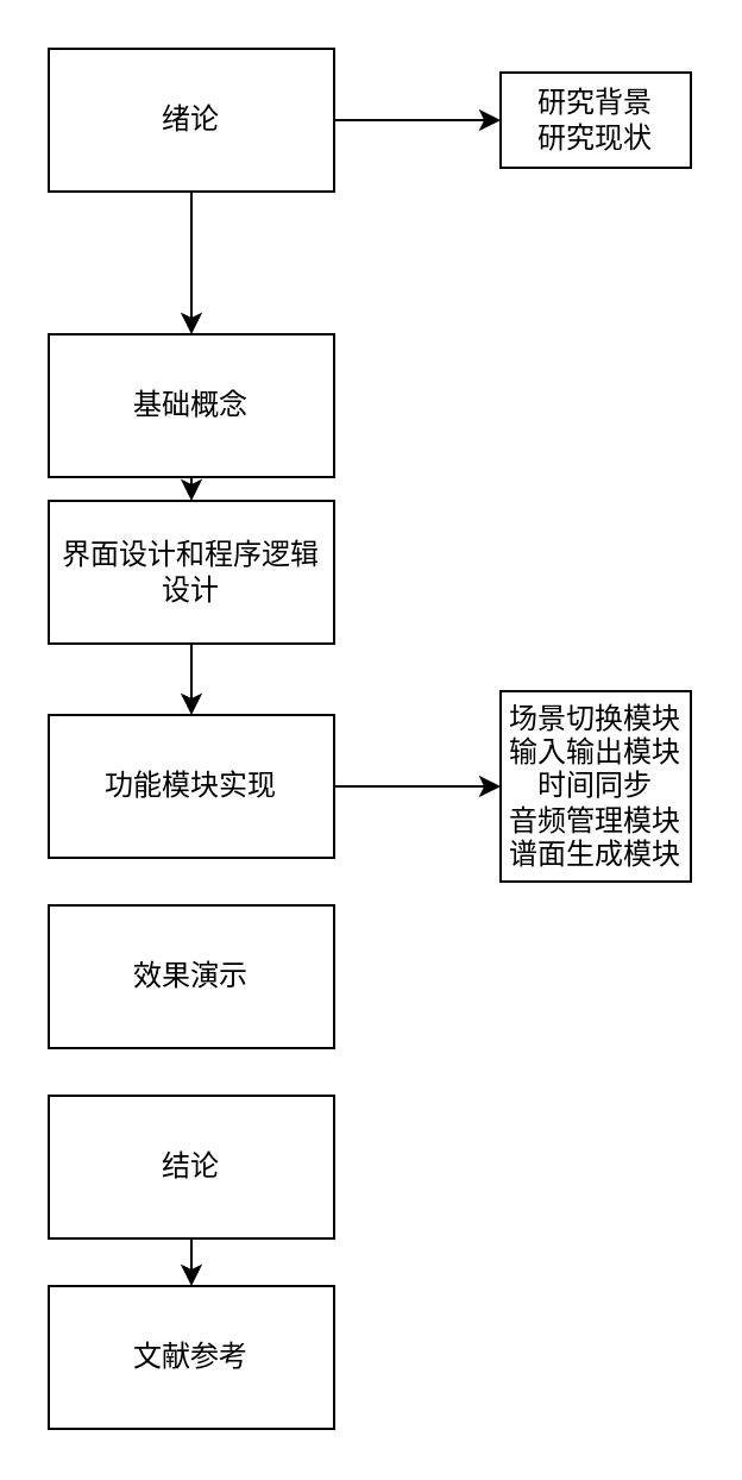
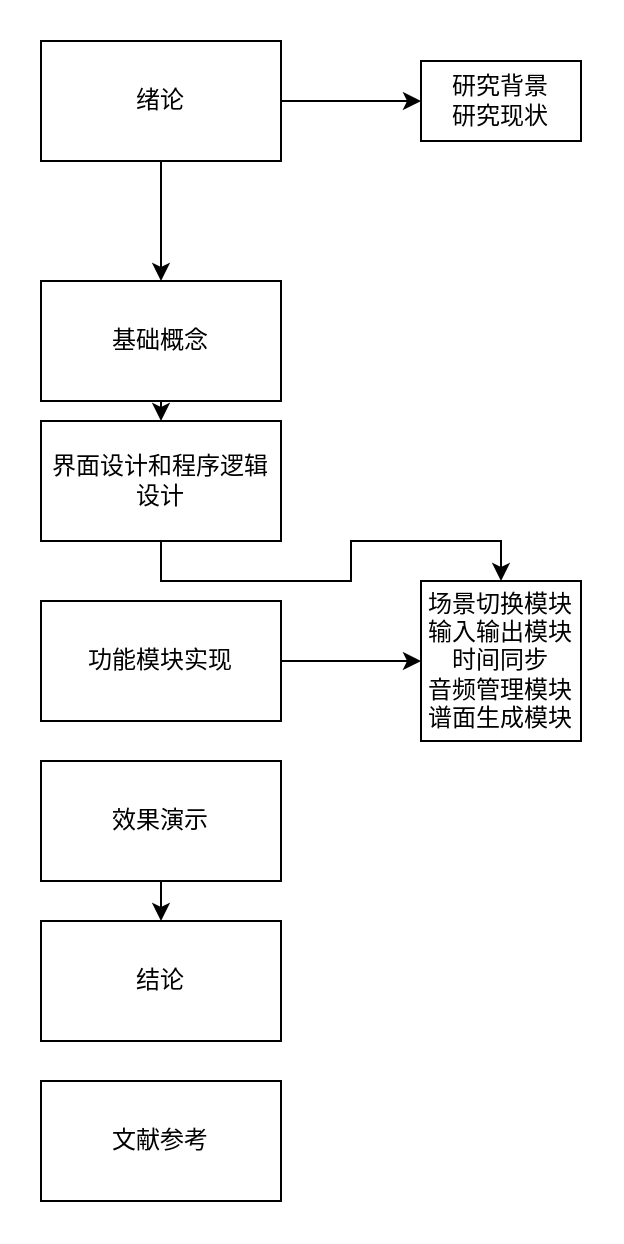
  <mxCell id="0" />
  <mxCell id="1" parent="0" />
  <mxCell id="2" style="edgeStyle=orthogonalEdgeStyle;rounded=0;orthogonalLoop=1;jettySize=auto;html=1;exitX=0.5;exitY=1;exitDx=0;exitDy=0;entryX=0.5;entryY=0;entryDx=0;entryDy=0;" edge="1" parent="1" source="4" target="6"><mxGeometry relative="1" as="geometry" /></mxCell>
  <mxCell id="3" style="edgeStyle=orthogonalEdgeStyle;rounded=0;orthogonalLoop=1;jettySize=auto;html=1;exitX=1;exitY=0.5;exitDx=0;exitDy=0;entryX=0;entryY=0.5;entryDx=0;entryDy=0;" edge="1" parent="1" source="4" target="16"><mxGeometry relative="1" as="geometry" /></mxCell>
  <mxCell id="4" value="绪论" style="rounded=0;whiteSpace=wrap;html=1;" vertex="1" parent="1"><mxGeometry x="20" y="20" width="120" height="60" as="geometry" /></mxCell>
  <mxCell id="5" style="edgeStyle=orthogonalEdgeStyle;rounded=0;orthogonalLoop=1;jettySize=auto;html=1;exitX=0.5;exitY=1;exitDx=0;exitDy=0;entryX=0.5;entryY=0;entryDx=0;entryDy=0;" edge="1" parent="1" source="6" target="8"><mxGeometry relative="1" as="geometry" /></mxCell>
  <mxCell id="6" value="基础概念" style="rounded=0;whiteSpace=wrap;html=1;" vertex="1" parent="1"><mxGeometry x="20" y="140" width="120" height="60" as="geometry" /></mxCell>
- <mxCell id="7" style="edgeStyle=orthogonalEdgeStyle;rounded=0;orthogonalLoop=1;jettySize=auto;html=1;exitX=0.5;exitY=1;exitDx=0;exitDy=0;entryX=0.5;entryY=0;entryDx=0;entryDy=0;" edge="1" parent="1" source="8" target="10"><mxGeometry relative="1" as="geometry" /></mxCell>
+ <mxCell id="7" style="edgeStyle=orthogonalEdgeStyle;rounded=0;orthogonalLoop=1;jettySize=auto;html=1;exitX=0.5;exitY=1;exitDx=0;exitDy=0;" edge="1" parent="1" source="8" target="17"><mxGeometry relative="1" as="geometry" /></mxCell>
  <mxCell id="8" value="界面设计和程序逻辑设计" style="rounded=0;whiteSpace=wrap;html=1;" vertex="1" parent="1"><mxGeometry x="20" y="210" width="120" height="60" as="geometry" /></mxCell>
  <mxCell id="9" style="edgeStyle=orthogonalEdgeStyle;rounded=0;orthogonalLoop=1;jettySize=auto;html=1;exitX=1;exitY=0.5;exitDx=0;exitDy=0;" edge="1" parent="1" source="10" target="17"><mxGeometry relative="1" as="geometry" /></mxCell>
  <mxCell id="10" value="功能模块实现" style="rounded=0;whiteSpace=wrap;html=1;" vertex="1" parent="1"><mxGeometry x="20" y="300" width="120" height="60" as="geometry" /></mxCell>
+ <mxCell id="11" style="edgeStyle=orthogonalEdgeStyle;rounded=0;orthogonalLoop=1;jettySize=auto;html=1;exitX=0.5;exitY=1;exitDx=0;exitDy=0;entryX=0.5;entryY=0;entryDx=0;entryDy=0;" edge="1" parent="1" source="12" target="14"><mxGeometry relative="1" as="geometry" /></mxCell>
  <mxCell id="12" value="效果演示" style="rounded=0;whiteSpace=wrap;html=1;" vertex="1" parent="1"><mxGeometry x="20" y="380" width="120" height="60" as="geometry" /></mxCell>
- <mxCell id="13" style="edgeStyle=orthogonalEdgeStyle;rounded=0;orthogonalLoop=1;jettySize=auto;html=1;exitX=0.5;exitY=1;exitDx=0;exitDy=0;entryX=0.5;entryY=0;entryDx=0;entryDy=0;" edge="1" parent="1" source="14" target="15"><mxGeometry relative="1" as="geometry" /></mxCell>
  <mxCell id="14" value="结论" style="rounded=0;whiteSpace=wrap;html=1;" vertex="1" parent="1"><mxGeometry x="20" y="460" width="120" height="60" as="geometry" /></mxCell>
  <mxCell id="15" value="文献参考" style="rounded=0;whiteSpace=wrap;html=1;" vertex="1" parent="1"><mxGeometry x="20" y="540" width="120" height="60" as="geometry" /></mxCell>
  <mxCell id="16" value="研究背景&lt;br&gt;研究现状" style="rounded=0;whiteSpace=wrap;html=1;" vertex="1" parent="1"><mxGeometry x="210" y="30" width="80" height="40" as="geometry" /></mxCell>
  <mxCell id="17" value="场景切换模块&lt;br&gt;输入输出模块&lt;br&gt;时间同步&lt;br&gt;音频管理模块&lt;br&gt;谱面生成模块" style="rounded=0;whiteSpace=wrap;html=1;" vertex="1" parent="1"><mxGeometry x="210" y="290" width="80" height="80" as="geometry" /></mxCell>
